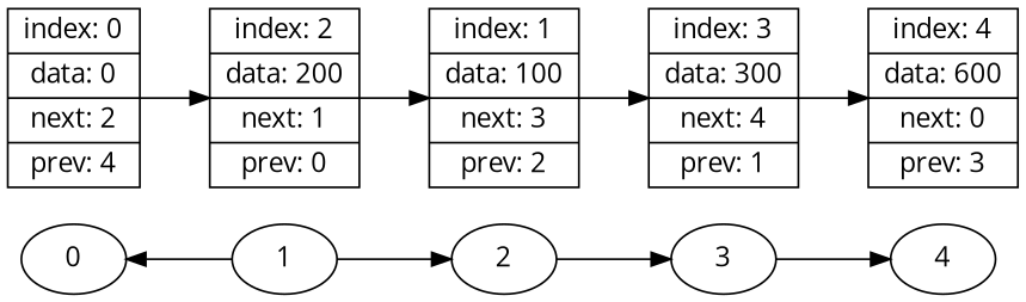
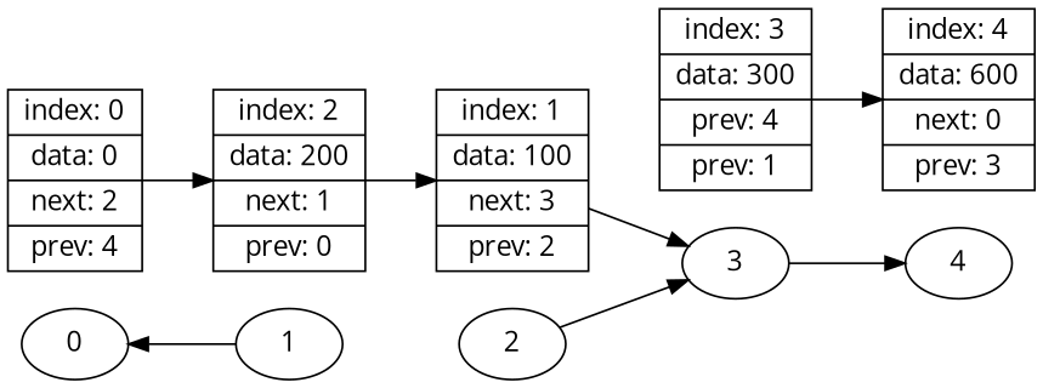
  digraph {
    fontname="Open Sans"
    rankdir=LR
    node [fontname="Open Sans"]
    edge [fontname="Open Sans"]
    0
    n2 [label="index: 0 | data: 0 | next: 2 | prev: 4" shape=record]
    1
    n4 [label="index: 2 | data: 200 | next: 1 | prev: 0" shape=record]
    2
    n6 [label="index: 1 | data: 100 | next: 3 | prev: 2" shape=record]
    3
-   n8 [label="index: 3 | data: 300 | next: 4 | prev: 1" shape=record]
+   n8 [label="index: 3 | data: 300 | prev: 4 | prev: 1" shape=record]
    n9 [label="index: 4 | data: 600 | next: 0 | prev: 3" shape=record]
    4
    subgraph sub_1 {
      rank=same
      0
      n2
    }
    subgraph sub_2 {
      rank=same
      1
      n4
    }
    subgraph sub_3 {
      rank=same
      2
      n6
    }
    subgraph sub_4 {
      rank=same
      3
      n8
    }
    subgraph sub_5 {
      rank=same
      n9
    }
    n2 -> n4
    1 -> 0
-   1 -> 2
    n4 -> n6
    2 -> 3
-   n6 -> n8
+   n6 -> 3
    3 -> 4
    n8 -> n9
  }
